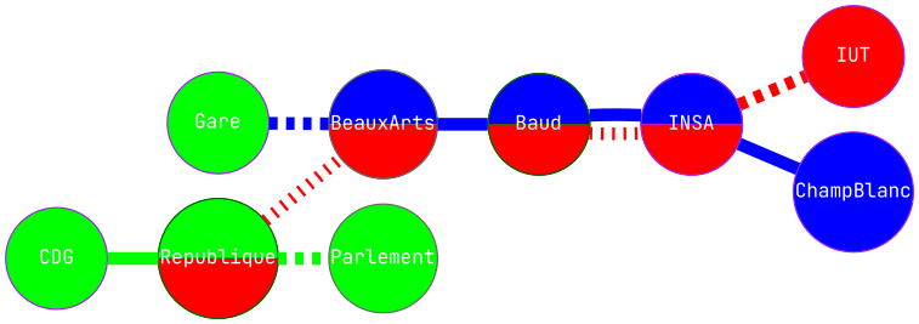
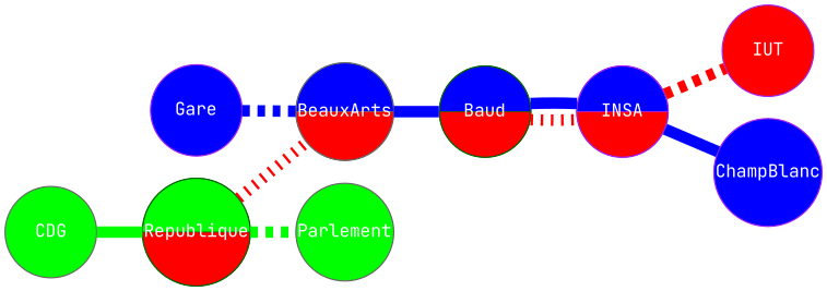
  graph {
    fontname="JetBrains Mono"
    rankdir=LR
    node [color=purple fillcolor="blue:red" fontcolor=white fontname="JetBrains Mono" margin=0 shape=circle style=filled]
    edge [color=blue fontname="JetBrains Mono" penwidth=9.0 style=bold]
    Republique [color=darkgreen fillcolor="green:red" height=1 style=wedged width=1]
    BeauxArts [color=gray40 height=1 style=wedged width=1]
    Parlement [color=gray40 fillcolor=green height=1 width=1]
    Baud [color=darkgreen height=1 style=wedged width=1]
    INSA [height=1 style=wedged width=1]
    IUT [fillcolor=red height=1 width=1]
    ChampBlanc [fillcolor=blue height=1 width=1]
-   Gare [fillcolor=green height=1 width=1]
-   CDG [fillcolor=green height=1 width=1]
+   Gare [fillcolor=blue height=1 width=1]
+   CDG [color=gray40 fillcolor=green height=1 width=1]
    Republique -- BeauxArts [color=red style=dotted]
    Republique -- Parlement [color=green style=dashed]
    BeauxArts -- Baud
    Baud -- INSA [color=red style=dotted]
    Baud -- INSA
    INSA -- IUT [color=red style=dashed]
    INSA -- ChampBlanc
    Gare -- BeauxArts [style=dashed]
    CDG -- Republique [color=green]
  }
